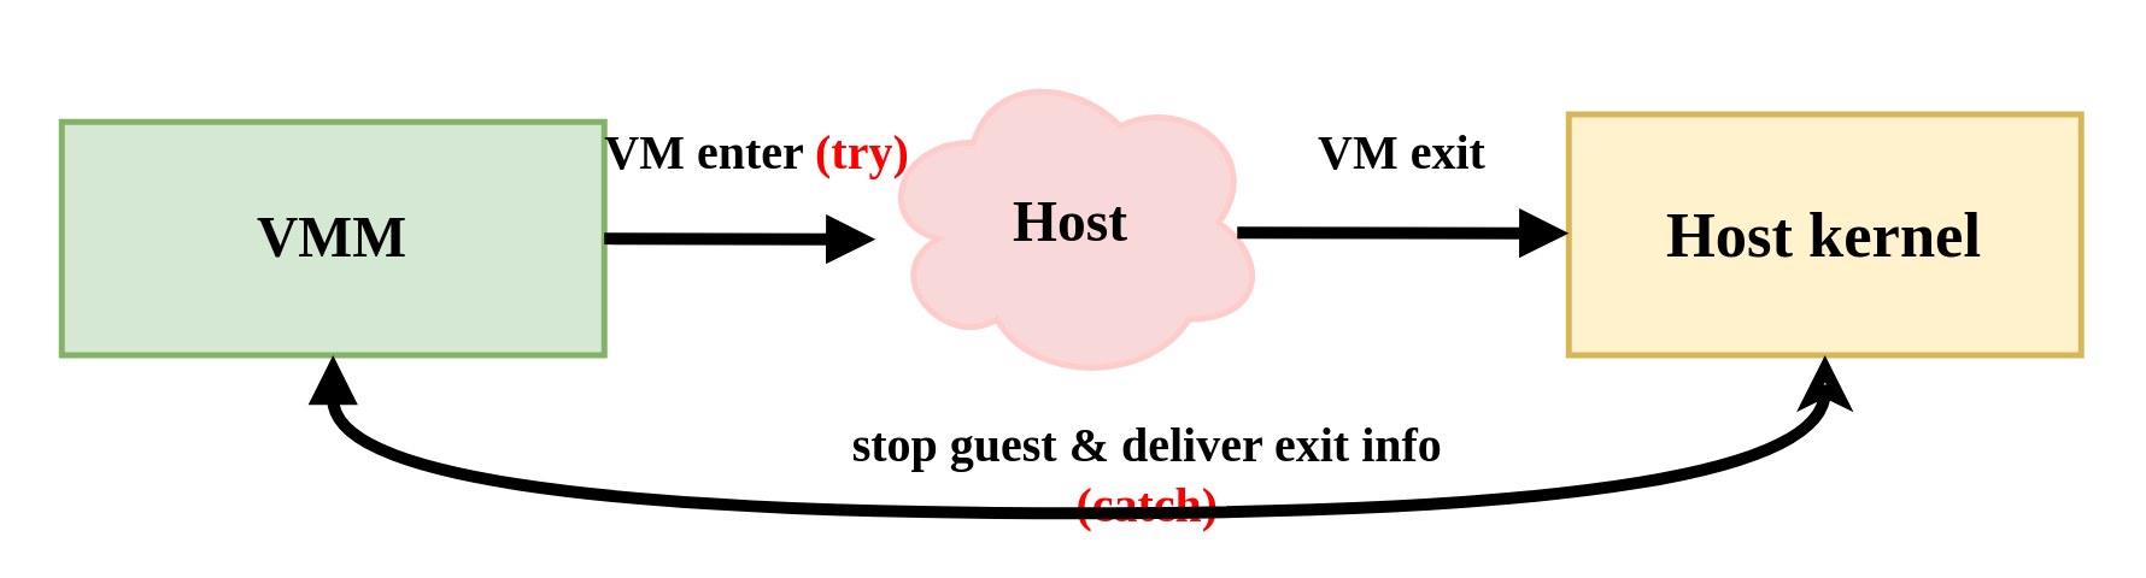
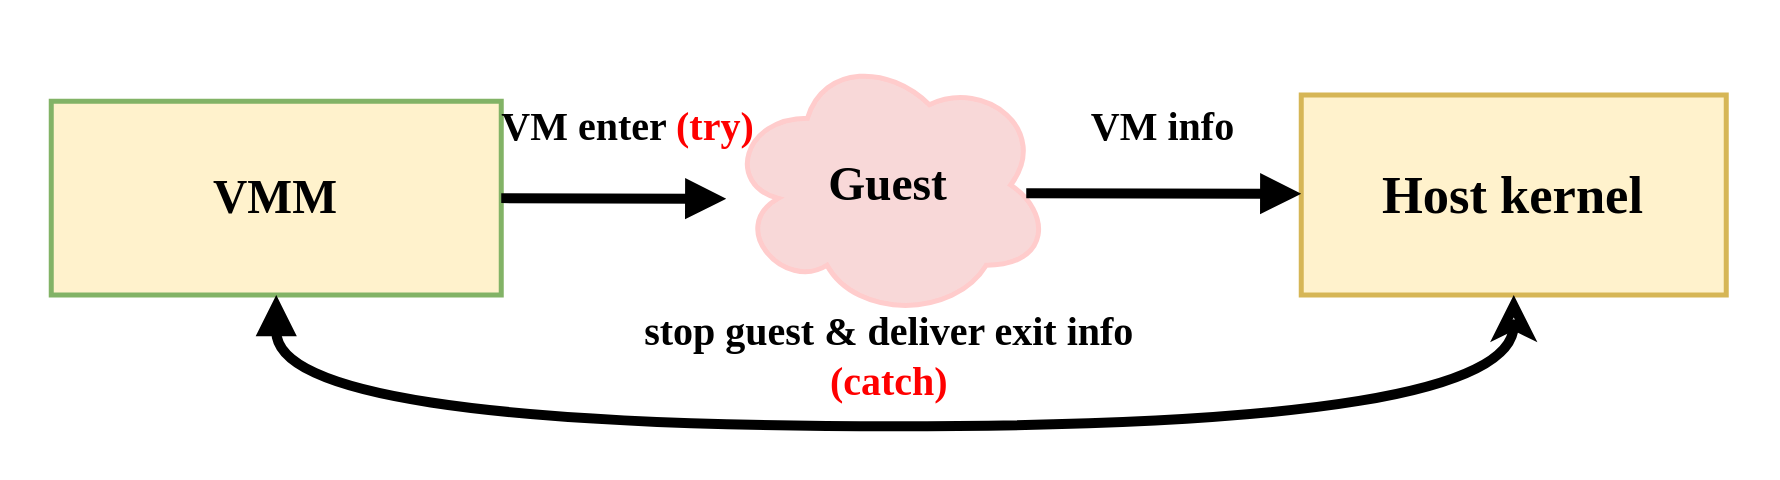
  <mxCell id="0" />
  <mxCell id="1" parent="0" />
  <mxCell id="2" value="Host kernel" style="whiteSpace=wrap;strokeWidth=2;fillColor=#fff2cc;strokeColor=#d6b656;fontFamily=Verdana;fontStyle=1;fontSize=21;" parent="1" vertex="1"><mxGeometry x="520" y="37.5" width="170" height="80" as="geometry" /></mxCell>
- <mxCell id="3" value="VMM" style="whiteSpace=wrap;strokeWidth=2;fillColor=#d5e8d4;strokeColor=#82b366;fontFamily=Verdana;fontStyle=1;fontSize=19;" parent="1" vertex="1"><mxGeometry x="20" y="40" width="180" height="77.5" as="geometry" /></mxCell>
- <mxCell id="4" value="Host" style="ellipse;shape=cloud;whiteSpace=wrap;html=1;fontSize=19;fontFamily=Verdana;fillColor=#F8D8D8;strokeColor=#FFCCCC;strokeWidth=2;fontStyle=1;" parent="1" vertex="1"><mxGeometry x="290" y="20" width="130" height="107" as="geometry" /></mxCell>
+ <mxCell id="3" value="VMM" style="whiteSpace=wrap;strokeWidth=2;fillColor=#fff2cc;strokeColor=#82b366;fontFamily=Verdana;fontStyle=1;fontSize=19;" parent="1" vertex="1"><mxGeometry x="20" y="40" width="180" height="77.5" as="geometry" /></mxCell>
+ <mxCell id="4" value="Guest" style="ellipse;shape=cloud;whiteSpace=wrap;html=1;fontSize=19;fontFamily=Verdana;fillColor=#F8D8D8;strokeColor=#FFCCCC;strokeWidth=2;fontStyle=1;" parent="1" vertex="1"><mxGeometry x="290" y="20" width="130" height="107" as="geometry" /></mxCell>
  <mxCell id="5" value="" style="rounded=0;orthogonalLoop=1;jettySize=auto;html=1;strokeWidth=4;endArrow=none;endFill=0;startArrow=block;startFill=1;entryX=1;entryY=0.5;entryDx=0;entryDy=0;" parent="1" target="3" edge="1"><mxGeometry relative="1" as="geometry"><mxPoint x="290" y="79" as="sourcePoint" /><mxPoint x="180" y="80" as="targetPoint" /></mxGeometry></mxCell>
  <mxCell id="6" value="&lt;font face=&quot;Verdana&quot; style=&quot;font-size: 16px;&quot;&gt;&lt;b style=&quot;font-size: 16px;&quot;&gt;VM enter &lt;font color=&quot;#ff0000&quot;&gt;(try)&lt;/font&gt;&lt;/b&gt;&lt;/font&gt;&lt;div style=&quot;font-size: 16px;&quot;&gt;&lt;/div&gt;" style="text;whiteSpace=wrap;html=1;fontSize=16;verticalAlign=middle;align=center;" parent="1" vertex="1"><mxGeometry x="196" y="30" width="110" height="40" as="geometry" /></mxCell>
- <mxCell id="7" value="&lt;font face=&quot;Verdana&quot; style=&quot;font-size: 16px;&quot;&gt;&lt;b style=&quot;font-size: 16px;&quot;&gt;stop guest &amp;amp; deliver exit info&lt;br&gt;&lt;font color=&quot;#ff0000&quot;&gt;(catch)&lt;/font&gt;&lt;br&gt;&lt;/b&gt;&lt;/font&gt;&lt;div style=&quot;font-size: 16px;&quot;&gt;&lt;/div&gt;" style="text;whiteSpace=wrap;html=1;fontSize=16;verticalAlign=middle;align=center;" parent="1" vertex="1"><mxGeometry x="237.5" y="145" width="285" height="23" as="geometry" /></mxCell>
+ <mxCell id="7" value="&lt;font face=&quot;Verdana&quot; style=&quot;font-size: 16px;&quot;&gt;&lt;b style=&quot;font-size: 16px;&quot;&gt;stop guest &amp;amp; deliver exit info&lt;br&gt;&lt;font color=&quot;#ff0000&quot;&gt;(catch)&lt;/font&gt;&lt;br&gt;&lt;/b&gt;&lt;/font&gt;&lt;div style=&quot;font-size: 16px;&quot;&gt;&lt;/div&gt;" style="text;whiteSpace=wrap;html=1;fontSize=16;verticalAlign=middle;align=center;" parent="1" vertex="1"><mxGeometry x="212.5" y="130" width="285" height="23" as="geometry" /></mxCell>
  <mxCell id="8" value="" style="rounded=0;orthogonalLoop=1;jettySize=auto;html=1;strokeWidth=4;endArrow=none;endFill=0;startArrow=block;startFill=1;entryX=1;entryY=0.5;entryDx=0;entryDy=0;" parent="1" edge="1"><mxGeometry relative="1" as="geometry"><mxPoint x="520" y="77" as="sourcePoint" /><mxPoint x="410" y="76.83" as="targetPoint" /></mxGeometry></mxCell>
- <mxCell id="9" value="&lt;font face=&quot;Verdana&quot; style=&quot;font-size: 16px;&quot;&gt;&lt;b style=&quot;font-size: 16px;&quot;&gt;VM exit&lt;/b&gt;&lt;/font&gt;&lt;div style=&quot;font-size: 16px;&quot;&gt;&lt;/div&gt;" style="text;whiteSpace=wrap;html=1;fontSize=16;verticalAlign=middle;align=center;" parent="1" vertex="1"><mxGeometry x="410" y="30" width="110" height="40" as="geometry" /></mxCell>
+ <mxCell id="9" value="&lt;font face=&quot;Verdana&quot; style=&quot;font-size: 16px;&quot;&gt;&lt;b style=&quot;font-size: 16px;&quot;&gt;VM info&lt;/b&gt;&lt;/font&gt;&lt;div style=&quot;font-size: 16px;&quot;&gt;&lt;/div&gt;" style="text;whiteSpace=wrap;html=1;fontSize=16;verticalAlign=middle;align=center;" parent="1" vertex="1"><mxGeometry x="410" y="30" width="110" height="40" as="geometry" /></mxCell>
  <mxCell id="10" value="" style="rounded=0;orthogonalLoop=1;jettySize=auto;html=1;strokeWidth=4;endArrow=classic;endFill=0;startArrow=block;startFill=1;exitX=0.5;exitY=1;exitDx=0;exitDy=0;entryX=0.5;entryY=1;entryDx=0;entryDy=0;edgeStyle=orthogonalEdgeStyle;curved=1;" parent="1" source="3" target="2" edge="1"><mxGeometry relative="1" as="geometry"><mxPoint x="690.8" y="118.85" as="sourcePoint" /><mxPoint x="570" y="117.5" as="targetPoint" /><Array as="points"><mxPoint x="110" y="170" /><mxPoint x="605" y="170" /></Array></mxGeometry></mxCell>
